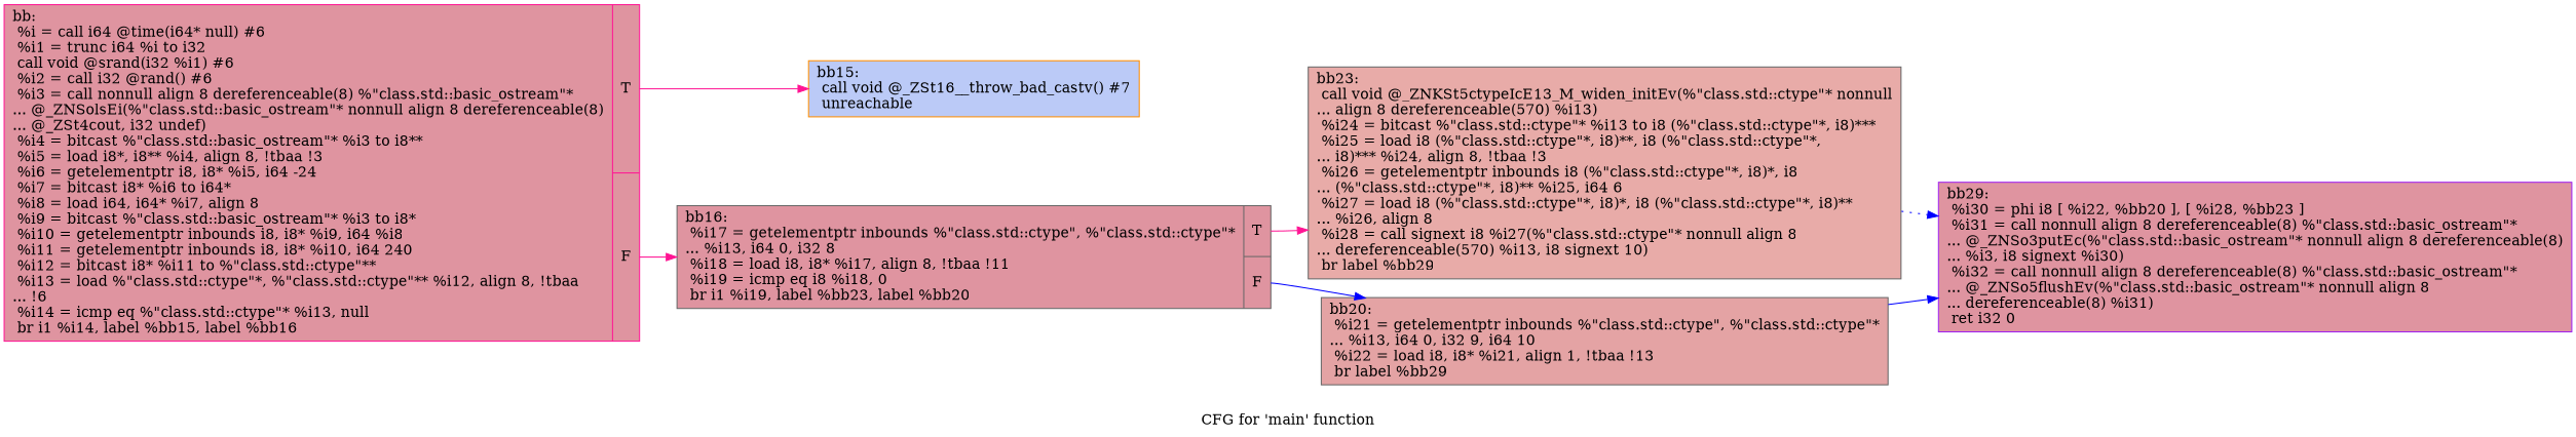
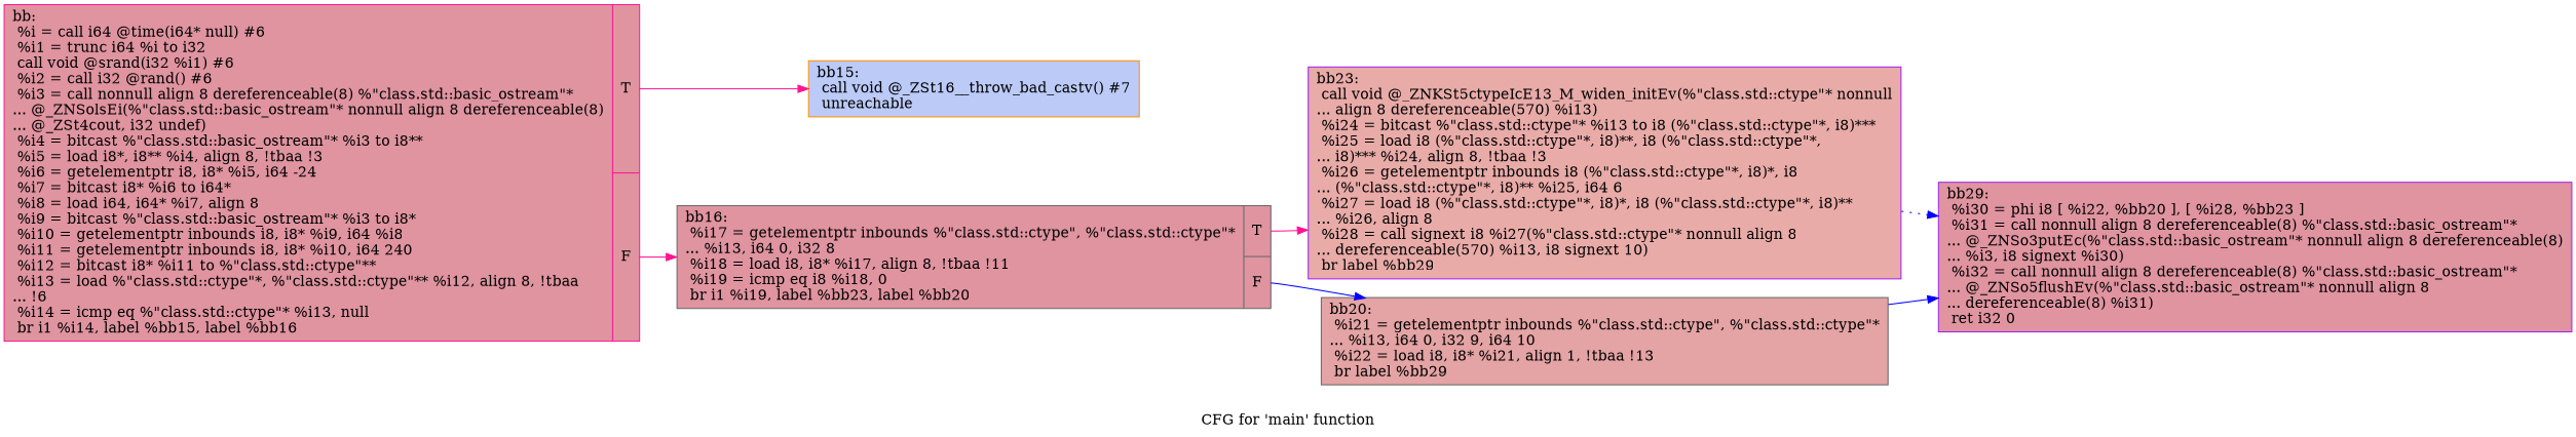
  digraph {
    label="CFG for 'main' function"
    rankdir=LR
    node [color=gray40 fillcolor="#b70d2870" shape=record style=filled]
    edge [color=deeppink style=solid]
    n1 [color=deeppink label="{bb:\l  %i = call i64 @time(i64* null) #6\l  %i1 = trunc i64 %i to i32\l  call void @srand(i32 %i1) #6\l  %i2 = call i32 @rand() #6\l  %i3 = call nonnull align 8 dereferenceable(8) %\"class.std::basic_ostream\"*\l... @_ZNSolsEi(%\"class.std::basic_ostream\"* nonnull align 8 dereferenceable(8)\l... @_ZSt4cout, i32 undef)\l  %i4 = bitcast %\"class.std::basic_ostream\"* %i3 to i8**\l  %i5 = load i8*, i8** %i4, align 8, !tbaa !3\l  %i6 = getelementptr i8, i8* %i5, i64 -24\l  %i7 = bitcast i8* %i6 to i64*\l  %i8 = load i64, i64* %i7, align 8\l  %i9 = bitcast %\"class.std::basic_ostream\"* %i3 to i8*\l  %i10 = getelementptr inbounds i8, i8* %i9, i64 %i8\l  %i11 = getelementptr inbounds i8, i8* %i10, i64 240\l  %i12 = bitcast i8* %i11 to %\"class.std::ctype\"**\l  %i13 = load %\"class.std::ctype\"*, %\"class.std::ctype\"** %i12, align 8, !tbaa\l... !6\l  %i14 = icmp eq %\"class.std::ctype\"* %i13, null\l  br i1 %i14, label %bb15, label %bb16\l|{<s0>T|<s1>F}}"]
    n2 [color=darkorange fillcolor="#6687ed70" label="{bb15:                                             \l  call void @_ZSt16__throw_bad_castv() #7\l  unreachable\l}"]
    n3 [label="{bb16:                                             \l  %i17 = getelementptr inbounds %\"class.std::ctype\", %\"class.std::ctype\"*\l... %i13, i64 0, i32 8\l  %i18 = load i8, i8* %i17, align 8, !tbaa !11\l  %i19 = icmp eq i8 %i18, 0\l  br i1 %i19, label %bb23, label %bb20\l|{<s0>T|<s1>F}}"]
-   n4 [fillcolor="#cc403a70" label="{bb23:                                             \l  call void @_ZNKSt5ctypeIcE13_M_widen_initEv(%\"class.std::ctype\"* nonnull\l... align 8 dereferenceable(570) %i13)\l  %i24 = bitcast %\"class.std::ctype\"* %i13 to i8 (%\"class.std::ctype\"*, i8)***\l  %i25 = load i8 (%\"class.std::ctype\"*, i8)**, i8 (%\"class.std::ctype\"*,\l... i8)*** %i24, align 8, !tbaa !3\l  %i26 = getelementptr inbounds i8 (%\"class.std::ctype\"*, i8)*, i8\l... (%\"class.std::ctype\"*, i8)** %i25, i64 6\l  %i27 = load i8 (%\"class.std::ctype\"*, i8)*, i8 (%\"class.std::ctype\"*, i8)**\l... %i26, align 8\l  %i28 = call signext i8 %i27(%\"class.std::ctype\"* nonnull align 8\l... dereferenceable(570) %i13, i8 signext 10)\l  br label %bb29\l}"]
+   n4 [color=purple fillcolor="#cc403a70" label="{bb23:                                             \l  call void @_ZNKSt5ctypeIcE13_M_widen_initEv(%\"class.std::ctype\"* nonnull\l... align 8 dereferenceable(570) %i13)\l  %i24 = bitcast %\"class.std::ctype\"* %i13 to i8 (%\"class.std::ctype\"*, i8)***\l  %i25 = load i8 (%\"class.std::ctype\"*, i8)**, i8 (%\"class.std::ctype\"*,\l... i8)*** %i24, align 8, !tbaa !3\l  %i26 = getelementptr inbounds i8 (%\"class.std::ctype\"*, i8)*, i8\l... (%\"class.std::ctype\"*, i8)** %i25, i64 6\l  %i27 = load i8 (%\"class.std::ctype\"*, i8)*, i8 (%\"class.std::ctype\"*, i8)**\l... %i26, align 8\l  %i28 = call signext i8 %i27(%\"class.std::ctype\"* nonnull align 8\l... dereferenceable(570) %i13, i8 signext 10)\l  br label %bb29\l}"]
    n5 [fillcolor="#c32e3170" label="{bb20:                                             \l  %i21 = getelementptr inbounds %\"class.std::ctype\", %\"class.std::ctype\"*\l... %i13, i64 0, i32 9, i64 10\l  %i22 = load i8, i8* %i21, align 1, !tbaa !13\l  br label %bb29\l}"]
    n6 [color=purple label="{bb29:                                             \l  %i30 = phi i8 [ %i22, %bb20 ], [ %i28, %bb23 ]\l  %i31 = call nonnull align 8 dereferenceable(8) %\"class.std::basic_ostream\"*\l... @_ZNSo3putEc(%\"class.std::basic_ostream\"* nonnull align 8 dereferenceable(8)\l... %i3, i8 signext %i30)\l  %i32 = call nonnull align 8 dereferenceable(8) %\"class.std::basic_ostream\"*\l... @_ZNSo5flushEv(%\"class.std::basic_ostream\"* nonnull align 8\l... dereferenceable(8) %i31)\l  ret i32 0\l}"]
    n1 -> n2 [tailport=s0]
    n1 -> n3 [tailport=s1]
    n3 -> n4 [tailport=s0]
    n3 -> n5 [tailport=s1 color=blue]
    n4 -> n6 [color=blue style=dotted]
    n5 -> n6 [color=blue]
  }
